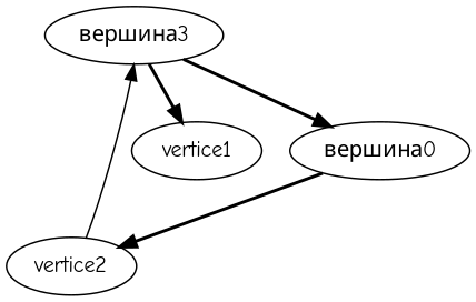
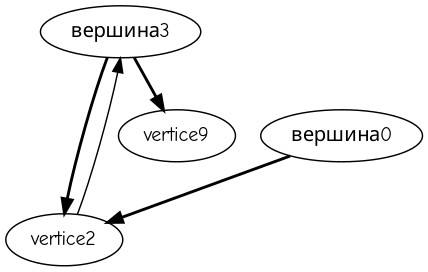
  digraph {
    fontname="Comic Neue"
    node [fontname="Comic Neue"]
    edge [fontname="Comic Neue" style=bold]
    n1 [label="вершина3"]
    vertice2
-   vertice1
+   vertice1 [label=vertice9]
    "вершина0"
-   n1 -> "вершина0"
+   n1 -> vertice2
    n1 -> vertice1
    vertice2 -> n1 [style=solid]
    "вершина0" -> vertice2
  }
